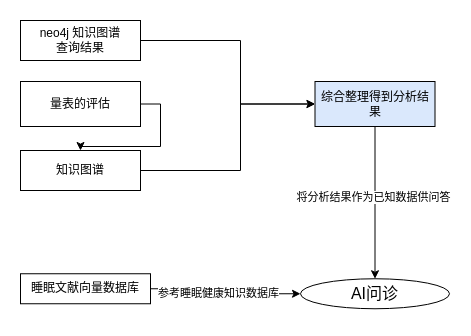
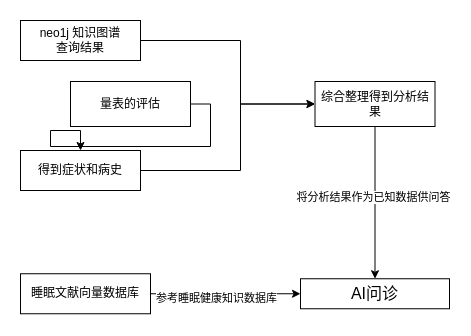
  <mxCell id="0" />
  <mxCell id="1" parent="0" />
- <mxCell id="2" value="&lt;span style=&quot;font-size: 16px;&quot;&gt;AI问诊&lt;/span&gt;" style="ellipse;whiteSpace=wrap;html=1;" parent="1" vertex="1"><mxGeometry x="300" y="278.25" width="149" height="30" as="geometry" /></mxCell>
+ <mxCell id="2" value="&lt;span style=&quot;font-size: 16px;&quot;&gt;AI问诊&lt;/span&gt;" style="rounded=0;whiteSpace=wrap;html=1;" parent="1" vertex="1"><mxGeometry x="300" y="278.25" width="149" height="30" as="geometry" /></mxCell>
  <mxCell id="3" style="edgeStyle=orthogonalEdgeStyle;rounded=0;orthogonalLoop=1;jettySize=auto;html=1;exitX=1;exitY=0.5;exitDx=0;exitDy=0;entryX=0;entryY=0.5;entryDx=0;entryDy=0;" parent="1" source="5" target="12" edge="1"><mxGeometry relative="1" as="geometry"><Array as="points"><mxPoint x="240" y="40" /><mxPoint x="240" y="104" /></Array></mxGeometry></mxCell>
  <mxCell id="4" style="edgeStyle=orthogonalEdgeStyle;rounded=0;orthogonalLoop=1;jettySize=auto;html=1;exitX=1;exitY=0.5;exitDx=0;exitDy=0;" edge="1" parent="1" source="5"><mxGeometry relative="1" as="geometry"><mxPoint x="140" y="40" as="targetPoint" /></mxGeometry></mxCell>
- <mxCell id="5" value="neo4j 知识图谱&lt;div&gt;查询结果&lt;/div&gt;" style="rounded=0;whiteSpace=wrap;html=1;" parent="1" vertex="1"><mxGeometry x="20" y="20" width="120" height="40" as="geometry" /></mxCell>
+ <mxCell id="5" value="neo1j 知识图谱&lt;div&gt;查询结果&lt;/div&gt;" style="rounded=0;whiteSpace=wrap;html=1;" parent="1" vertex="1"><mxGeometry x="20" y="20" width="120" height="40" as="geometry" /></mxCell>
  <mxCell id="6" style="edgeStyle=orthogonalEdgeStyle;rounded=0;orthogonalLoop=1;jettySize=auto;html=1;exitX=1;exitY=0.5;exitDx=0;exitDy=0;" edge="1" parent="1" source="7" target="9"><mxGeometry relative="1" as="geometry" /></mxCell>
- <mxCell id="7" value="量表的评估" style="rounded=0;whiteSpace=wrap;html=1;" parent="1" vertex="1"><mxGeometry x="20" y="81" width="120" height="45" as="geometry" /></mxCell>
+ <mxCell id="7" value="量表的评估" style="rounded=0;whiteSpace=wrap;html=1;" parent="1" vertex="1"><mxGeometry x="70" y="81" width="120" height="45" as="geometry" /></mxCell>
  <mxCell id="8" style="edgeStyle=orthogonalEdgeStyle;rounded=0;orthogonalLoop=1;jettySize=auto;html=1;exitX=1;exitY=0.5;exitDx=0;exitDy=0;entryX=0;entryY=0.5;entryDx=0;entryDy=0;" parent="1" source="9" target="12" edge="1"><mxGeometry relative="1" as="geometry"><Array as="points"><mxPoint x="240" y="170" /><mxPoint x="240" y="104" /></Array></mxGeometry></mxCell>
- <mxCell id="9" value="知识图谱" style="rounded=0;whiteSpace=wrap;html=1;" parent="1" vertex="1"><mxGeometry x="20" y="150" width="120" height="40" as="geometry" /></mxCell>
+ <mxCell id="9" value="得到症状和病史" style="rounded=0;whiteSpace=wrap;html=1;" parent="1" vertex="1"><mxGeometry x="20" y="150" width="120" height="40" as="geometry" /></mxCell>
  <mxCell id="10" style="edgeStyle=orthogonalEdgeStyle;rounded=0;orthogonalLoop=1;jettySize=auto;html=1;exitX=0.5;exitY=1;exitDx=0;exitDy=0;" edge="1" parent="1" source="12" target="2"><mxGeometry relative="1" as="geometry" /></mxCell>
  <mxCell id="11" value="将分析结果作为已知数据供问答" style="edgeLabel;html=1;align=center;verticalAlign=middle;resizable=0;points=[];" vertex="1" connectable="0" parent="10"><mxGeometry x="-0.075" y="-2" relative="1" as="geometry"><mxPoint as="offset" /></mxGeometry></mxCell>
- <mxCell id="12" value="综合整理得到分析结果" style="rounded=0;whiteSpace=wrap;html=1;fillColor=#dae8fc;" parent="1" vertex="1"><mxGeometry x="314.5" y="81" width="120" height="45" as="geometry" /></mxCell>
+ <mxCell id="12" value="综合整理得到分析结果" style="rounded=0;whiteSpace=wrap;html=1;" parent="1" vertex="1"><mxGeometry x="314.5" y="81" width="120" height="45" as="geometry" /></mxCell>
  <mxCell id="13" style="edgeStyle=orthogonalEdgeStyle;rounded=0;orthogonalLoop=1;jettySize=auto;html=1;exitX=1;exitY=0.5;exitDx=0;exitDy=0;entryX=0;entryY=0.5;entryDx=0;entryDy=0;" edge="1" parent="1" source="15" target="2"><mxGeometry relative="1" as="geometry" /></mxCell>
  <mxCell id="14" value="参考睡眠健康知识数据库" style="edgeLabel;html=1;align=center;verticalAlign=middle;resizable=0;points=[];" vertex="1" connectable="0" parent="13"><mxGeometry x="-0.127" y="-4" relative="1" as="geometry"><mxPoint as="offset" /></mxGeometry></mxCell>
- <mxCell id="15" value="睡眠文献向量数据库" style="rounded=0;whiteSpace=wrap;html=1;" parent="1" vertex="1"><mxGeometry x="20" y="273.25" width="130" height="30" as="geometry" /></mxCell>
+ <mxCell id="15" value="睡眠文献向量数据库" style="rounded=0;whiteSpace=wrap;html=1;" parent="1" vertex="1"><mxGeometry x="20" y="273.25" width="130" height="40" as="geometry" /></mxCell>
